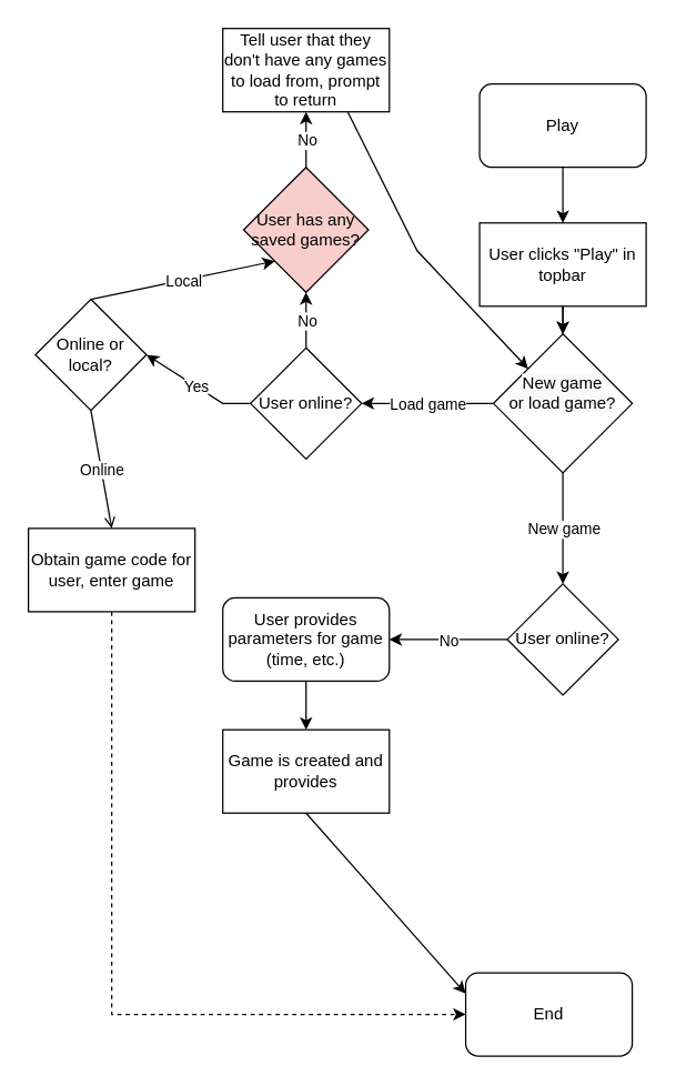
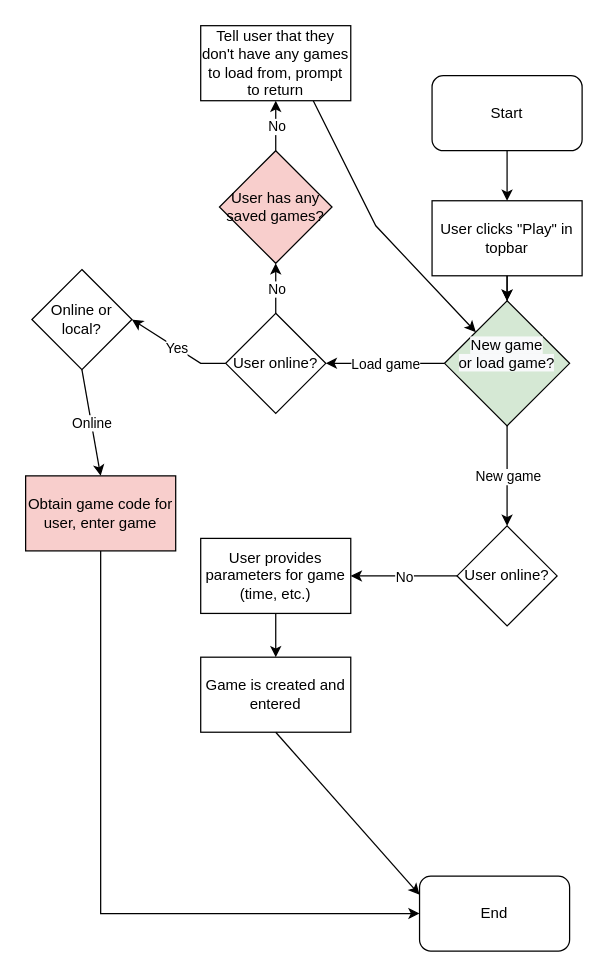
  <mxCell id="0" />
  <mxCell id="1" parent="0" />
- <mxCell id="2" value="Play" style="rounded=1;whiteSpace=wrap;html=1;" vertex="1" parent="1"><mxGeometry x="345" y="60" width="120" height="60" as="geometry" /></mxCell>
+ <mxCell id="2" value="Start" style="rounded=1;whiteSpace=wrap;html=1;" vertex="1" parent="1"><mxGeometry x="345" y="60" width="120" height="60" as="geometry" /></mxCell>
  <mxCell id="3" value="" style="edgeStyle=orthogonalEdgeStyle;rounded=0;orthogonalLoop=1;jettySize=auto;html=1;" edge="1" parent="1" source="4" target="9"><mxGeometry relative="1" as="geometry" /></mxCell>
  <mxCell id="4" value="User clicks &quot;Play&quot; in topbar" style="rounded=0;whiteSpace=wrap;html=1;" vertex="1" parent="1"><mxGeometry x="345" y="160" width="120" height="60" as="geometry" /></mxCell>
  <mxCell id="5" value="" style="endArrow=classic;html=1;rounded=0;exitX=0;exitY=0.5;exitDx=0;exitDy=0;entryX=1;entryY=0.5;entryDx=0;entryDy=0;" edge="1" parent="1" source="9" target="12"><mxGeometry relative="1" as="geometry"><mxPoint x="355" y="290" as="sourcePoint" /><mxPoint x="260" y="290" as="targetPoint" /></mxGeometry></mxCell>
  <mxCell id="6" value="Load game" style="edgeLabel;resizable=0;html=1;align=center;verticalAlign=middle;" connectable="0" vertex="1" parent="5"><mxGeometry relative="1" as="geometry" /></mxCell>
  <mxCell id="7" value="" style="endArrow=classic;html=1;rounded=0;exitX=0.5;exitY=1;exitDx=0;exitDy=0;entryX=0.5;entryY=0;entryDx=0;entryDy=0;" edge="1" parent="1" source="9" target="30"><mxGeometry relative="1" as="geometry"><mxPoint x="405" y="320" as="sourcePoint" /><mxPoint x="405" y="420" as="targetPoint" /></mxGeometry></mxCell>
  <mxCell id="8" value="New game" style="edgeLabel;resizable=0;html=1;align=center;verticalAlign=middle;" connectable="0" vertex="1" parent="7"><mxGeometry relative="1" as="geometry" /></mxCell>
- <mxCell id="9" value="&#10;&lt;span style=&quot;color: rgb(0, 0, 0); font-family: Helvetica; font-size: 12px; font-style: normal; font-variant-ligatures: normal; font-variant-caps: normal; font-weight: 400; letter-spacing: normal; orphans: 2; text-align: center; text-indent: 0px; text-transform: none; widows: 2; word-spacing: 0px; -webkit-text-stroke-width: 0px; background-color: rgb(248, 249, 250); text-decoration-thickness: initial; text-decoration-style: initial; text-decoration-color: initial; float: none; display: inline !important;&quot;&gt;New game&lt;/span&gt;&lt;br style=&quot;color: rgb(0, 0, 0); font-family: Helvetica; font-size: 12px; font-style: normal; font-variant-ligatures: normal; font-variant-caps: normal; font-weight: 400; letter-spacing: normal; orphans: 2; text-align: center; text-indent: 0px; text-transform: none; widows: 2; word-spacing: 0px; -webkit-text-stroke-width: 0px; background-color: rgb(248, 249, 250); text-decoration-thickness: initial; text-decoration-style: initial; text-decoration-color: initial;&quot;&gt;&lt;span style=&quot;color: rgb(0, 0, 0); font-family: Helvetica; font-size: 12px; font-style: normal; font-variant-ligatures: normal; font-variant-caps: normal; font-weight: 400; letter-spacing: normal; orphans: 2; text-align: center; text-indent: 0px; text-transform: none; widows: 2; word-spacing: 0px; -webkit-text-stroke-width: 0px; background-color: rgb(248, 249, 250); text-decoration-thickness: initial; text-decoration-style: initial; text-decoration-color: initial; float: none; display: inline !important;&quot;&gt;or load game?&lt;/span&gt;&#10;&#10;" style="rhombus;whiteSpace=wrap;html=1;" vertex="1" parent="1"><mxGeometry x="355" y="240" width="100" height="100" as="geometry" /></mxCell>
+ <mxCell id="9" value="&#10;&lt;span style=&quot;color: rgb(0, 0, 0); font-family: Helvetica; font-size: 12px; font-style: normal; font-variant-ligatures: normal; font-variant-caps: normal; font-weight: 400; letter-spacing: normal; orphans: 2; text-align: center; text-indent: 0px; text-transform: none; widows: 2; word-spacing: 0px; -webkit-text-stroke-width: 0px; background-color: rgb(248, 249, 250); text-decoration-thickness: initial; text-decoration-style: initial; text-decoration-color: initial; float: none; display: inline !important;&quot;&gt;New game&lt;/span&gt;&lt;br style=&quot;color: rgb(0, 0, 0); font-family: Helvetica; font-size: 12px; font-style: normal; font-variant-ligatures: normal; font-variant-caps: normal; font-weight: 400; letter-spacing: normal; orphans: 2; text-align: center; text-indent: 0px; text-transform: none; widows: 2; word-spacing: 0px; -webkit-text-stroke-width: 0px; background-color: rgb(248, 249, 250); text-decoration-thickness: initial; text-decoration-style: initial; text-decoration-color: initial;&quot;&gt;&lt;span style=&quot;color: rgb(0, 0, 0); font-family: Helvetica; font-size: 12px; font-style: normal; font-variant-ligatures: normal; font-variant-caps: normal; font-weight: 400; letter-spacing: normal; orphans: 2; text-align: center; text-indent: 0px; text-transform: none; widows: 2; word-spacing: 0px; -webkit-text-stroke-width: 0px; background-color: rgb(248, 249, 250); text-decoration-thickness: initial; text-decoration-style: initial; text-decoration-color: initial; float: none; display: inline !important;&quot;&gt;or load game?&lt;/span&gt;&#10;&#10;" style="rhombus;whiteSpace=wrap;html=1;fillColor=#d5e8d4;" vertex="1" parent="1"><mxGeometry x="355" y="240" width="100" height="100" as="geometry" /></mxCell>
  <mxCell id="10" value="" style="endArrow=classic;html=1;rounded=0;exitX=0.5;exitY=1;exitDx=0;exitDy=0;entryX=0.5;entryY=0;entryDx=0;entryDy=0;" edge="1" parent="1" source="4" target="9"><mxGeometry width="50" height="50" relative="1" as="geometry"><mxPoint x="355" y="290" as="sourcePoint" /><mxPoint x="405" y="240" as="targetPoint" /></mxGeometry></mxCell>
  <mxCell id="11" value="" style="endArrow=classic;html=1;rounded=0;exitX=0.5;exitY=1;exitDx=0;exitDy=0;entryX=0.5;entryY=0;entryDx=0;entryDy=0;" edge="1" parent="1" source="2" target="4"><mxGeometry width="50" height="50" relative="1" as="geometry"><mxPoint x="415" y="230" as="sourcePoint" /><mxPoint x="415" y="250" as="targetPoint" /></mxGeometry></mxCell>
  <mxCell id="12" value="User online?" style="rhombus;whiteSpace=wrap;html=1;" vertex="1" parent="1"><mxGeometry x="180" y="250" width="80" height="80" as="geometry" /></mxCell>
  <mxCell id="13" value="" style="endArrow=classic;html=1;rounded=0;exitX=0.5;exitY=0;exitDx=0;exitDy=0;entryX=0.5;entryY=1;entryDx=0;entryDy=0;" edge="1" parent="1" source="12" target="19"><mxGeometry relative="1" as="geometry"><mxPoint x="220" y="200" as="sourcePoint" /><mxPoint x="220" y="200" as="targetPoint" /></mxGeometry></mxCell>
  <mxCell id="14" value="No" style="edgeLabel;resizable=0;html=1;align=center;verticalAlign=middle;" connectable="0" vertex="1" parent="13"><mxGeometry relative="1" as="geometry" /></mxCell>
  <mxCell id="15" value="" style="endArrow=classic;html=1;rounded=0;exitX=0.75;exitY=1;exitDx=0;exitDy=0;entryX=0;entryY=0;entryDx=0;entryDy=0;" edge="1" parent="1" source="18" target="9"><mxGeometry width="50" height="50" relative="1" as="geometry"><mxPoint x="280" y="200" as="sourcePoint" /><mxPoint x="330" y="200" as="targetPoint" /><Array as="points"><mxPoint x="300" y="180" /></Array></mxGeometry></mxCell>
  <mxCell id="16" value="" style="endArrow=classic;html=1;rounded=0;exitX=0;exitY=0.5;exitDx=0;exitDy=0;entryX=1;entryY=0.5;entryDx=0;entryDy=0;" edge="1" parent="1" source="12" target="22"><mxGeometry relative="1" as="geometry"><mxPoint x="60" y="290" as="sourcePoint" /><mxPoint x="120" y="290" as="targetPoint" /><Array as="points"><mxPoint x="160" y="290" /></Array></mxGeometry></mxCell>
  <mxCell id="17" value="Yes" style="edgeLabel;resizable=0;html=1;align=center;verticalAlign=middle;" connectable="0" vertex="1" parent="16"><mxGeometry relative="1" as="geometry" /></mxCell>
  <mxCell id="18" value="&lt;span style=&quot;&quot;&gt;Tell user that they don't have any games to load from, prompt to return&lt;/span&gt;" style="rounded=0;whiteSpace=wrap;html=1;" vertex="1" parent="1"><mxGeometry x="160" y="20" width="120" height="60" as="geometry" /></mxCell>
  <mxCell id="19" value="User has any saved games?" style="rhombus;whiteSpace=wrap;html=1;fillColor=#f8cecc;" vertex="1" parent="1"><mxGeometry x="175" y="120" width="90" height="90" as="geometry" /></mxCell>
  <mxCell id="20" value="" style="endArrow=classic;html=1;rounded=0;entryX=0.5;entryY=1;entryDx=0;entryDy=0;exitX=0.5;exitY=0;exitDx=0;exitDy=0;" edge="1" parent="1" source="19" target="18"><mxGeometry relative="1" as="geometry"><mxPoint x="260" y="220" as="sourcePoint" /><mxPoint x="230" y="220" as="targetPoint" /></mxGeometry></mxCell>
  <mxCell id="21" value="No" style="edgeLabel;resizable=0;html=1;align=center;verticalAlign=middle;" connectable="0" vertex="1" parent="20"><mxGeometry relative="1" as="geometry" /></mxCell>
  <mxCell id="22" value="Online or&lt;br&gt;local?" style="rhombus;whiteSpace=wrap;html=1;" vertex="1" parent="1"><mxGeometry x="25" y="215" width="80" height="80" as="geometry" /></mxCell>
- <mxCell id="23" value="" style="endArrow=classic;html=1;rounded=0;entryX=0;entryY=1;entryDx=0;entryDy=0;exitX=0.5;exitY=0;exitDx=0;exitDy=0;" edge="1" parent="1" source="22" target="19"><mxGeometry relative="1" as="geometry"><mxPoint x="80" y="250" as="sourcePoint" /><mxPoint x="180" y="250" as="targetPoint" /></mxGeometry></mxCell>
- <mxCell id="24" value="Local" style="edgeLabel;resizable=0;html=1;align=center;verticalAlign=middle;" connectable="0" vertex="1" parent="23"><mxGeometry relative="1" as="geometry" /></mxCell>
- <mxCell id="25" value="" style="endArrow=open;html=1;rounded=0;exitX=0.5;exitY=1;exitDx=0;exitDy=0;entryX=0.5;entryY=0;entryDx=0;entryDy=0;" edge="1" parent="1" source="22" target="27"><mxGeometry relative="1" as="geometry"><mxPoint x="80" y="330" as="sourcePoint" /><mxPoint x="80" y="380" as="targetPoint" /></mxGeometry></mxCell>
+ <mxCell id="25" value="" style="endArrow=classic;html=1;rounded=0;exitX=0.5;exitY=1;exitDx=0;exitDy=0;entryX=0.5;entryY=0;entryDx=0;entryDy=0;" edge="1" parent="1" source="22" target="27"><mxGeometry relative="1" as="geometry"><mxPoint x="80" y="330" as="sourcePoint" /><mxPoint x="80" y="380" as="targetPoint" /></mxGeometry></mxCell>
  <mxCell id="26" value="Online" style="edgeLabel;resizable=0;html=1;align=center;verticalAlign=middle;" connectable="0" vertex="1" parent="25"><mxGeometry relative="1" as="geometry" /></mxCell>
- <mxCell id="27" value="Obtain game code for user, enter game" style="rounded=0;whiteSpace=wrap;html=1;" vertex="1" parent="1"><mxGeometry x="20" y="380" width="120" height="60" as="geometry" /></mxCell>
+ <mxCell id="27" value="Obtain game code for user, enter game" style="rounded=0;whiteSpace=wrap;html=1;fillColor=#f8cecc;" vertex="1" parent="1"><mxGeometry x="20" y="380" width="120" height="60" as="geometry" /></mxCell>
  <mxCell id="28" value="End" style="rounded=1;whiteSpace=wrap;html=1;" vertex="1" parent="1"><mxGeometry x="335" y="700" width="120" height="60" as="geometry" /></mxCell>
- <mxCell id="29" value="" style="endArrow=classic;html=1;rounded=0;exitX=0.5;exitY=1;exitDx=0;exitDy=0;entryX=0;entryY=0.5;entryDx=0;entryDy=0;dashed=1;" edge="1" parent="1" source="27" target="28"><mxGeometry width="50" height="50" relative="1" as="geometry"><mxPoint x="90" y="540" as="sourcePoint" /><mxPoint x="140" y="490" as="targetPoint" /><Array as="points"><mxPoint x="80" y="730" /></Array></mxGeometry></mxCell>
+ <mxCell id="29" value="" style="endArrow=classic;html=1;rounded=0;exitX=0.5;exitY=1;exitDx=0;exitDy=0;entryX=0;entryY=0.5;entryDx=0;entryDy=0;" edge="1" parent="1" source="27" target="28"><mxGeometry width="50" height="50" relative="1" as="geometry"><mxPoint x="90" y="540" as="sourcePoint" /><mxPoint x="140" y="490" as="targetPoint" /><Array as="points"><mxPoint x="80" y="730" /></Array></mxGeometry></mxCell>
  <mxCell id="30" value="User online?" style="rhombus;whiteSpace=wrap;html=1;" vertex="1" parent="1"><mxGeometry x="365" y="420" width="80" height="80" as="geometry" /></mxCell>
  <mxCell id="31" value="" style="endArrow=classic;html=1;rounded=0;exitX=0;exitY=0.5;exitDx=0;exitDy=0;entryX=1;entryY=0.5;entryDx=0;entryDy=0;" edge="1" parent="1" source="30" target="33"><mxGeometry relative="1" as="geometry"><mxPoint x="230" y="460" as="sourcePoint" /><mxPoint x="260" y="460" as="targetPoint" /></mxGeometry></mxCell>
  <mxCell id="32" value="No" style="edgeLabel;resizable=0;html=1;align=center;verticalAlign=middle;" connectable="0" vertex="1" parent="31"><mxGeometry relative="1" as="geometry" /></mxCell>
- <mxCell id="33" value="User provides parameters for game (time, etc.)" style="whiteSpace=wrap;html=1;rounded=1;" vertex="1" parent="1"><mxGeometry x="160" y="430" width="120" height="60" as="geometry" /></mxCell>
+ <mxCell id="33" value="User provides parameters for game (time, etc.)" style="rounded=0;whiteSpace=wrap;html=1;" vertex="1" parent="1"><mxGeometry x="160" y="430" width="120" height="60" as="geometry" /></mxCell>
  <mxCell id="34" value="" style="endArrow=classic;html=1;rounded=0;exitX=0.5;exitY=1;exitDx=0;exitDy=0;entryX=0.5;entryY=0;entryDx=0;entryDy=0;" edge="1" parent="1" source="33" target="35"><mxGeometry width="50" height="50" relative="1" as="geometry"><mxPoint x="190" y="540" as="sourcePoint" /><mxPoint x="220" y="530" as="targetPoint" /></mxGeometry></mxCell>
- <mxCell id="35" value="Game is created and provides" style="rounded=0;whiteSpace=wrap;html=1;" vertex="1" parent="1"><mxGeometry x="160" y="525" width="120" height="60" as="geometry" /></mxCell>
+ <mxCell id="35" value="Game is created and entered" style="rounded=0;whiteSpace=wrap;html=1;" vertex="1" parent="1"><mxGeometry x="160" y="525" width="120" height="60" as="geometry" /></mxCell>
  <mxCell id="36" value="" style="endArrow=classic;html=1;rounded=0;exitX=0.5;exitY=1;exitDx=0;exitDy=0;entryX=0;entryY=0.25;entryDx=0;entryDy=0;" edge="1" parent="1" source="35" target="28"><mxGeometry width="50" height="50" relative="1" as="geometry"><mxPoint x="272" y="657" as="sourcePoint" /><mxPoint x="322" y="607" as="targetPoint" /></mxGeometry></mxCell>
